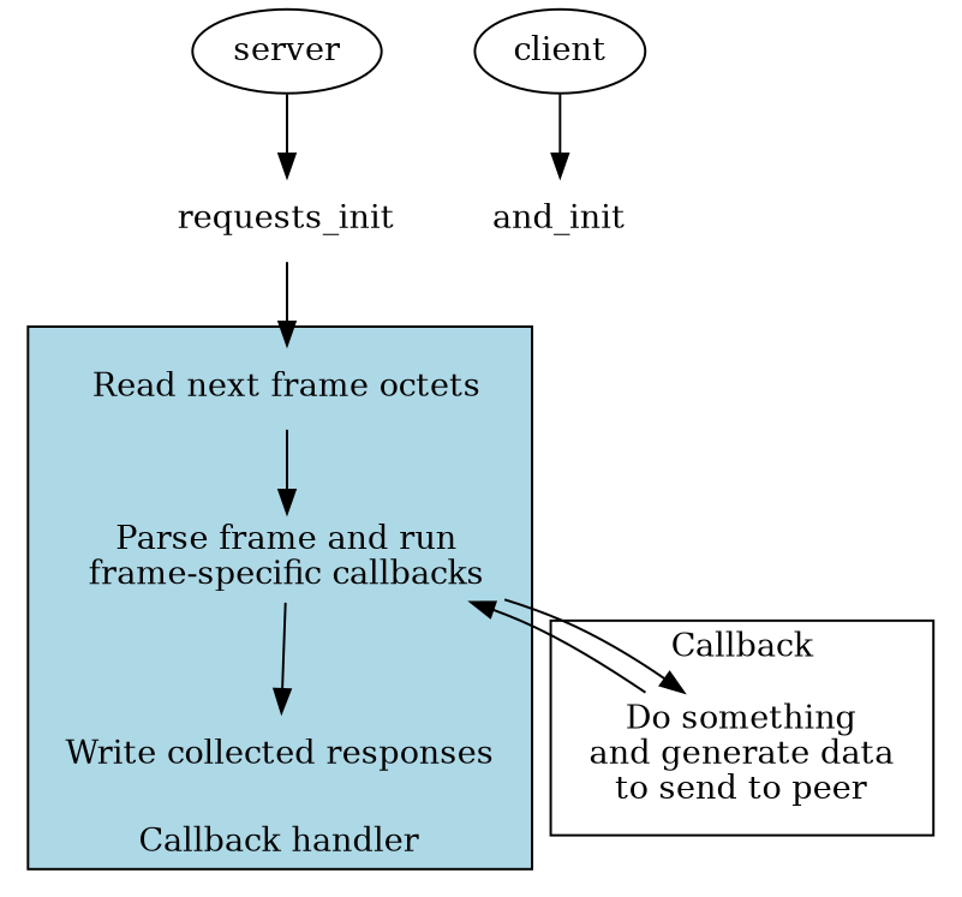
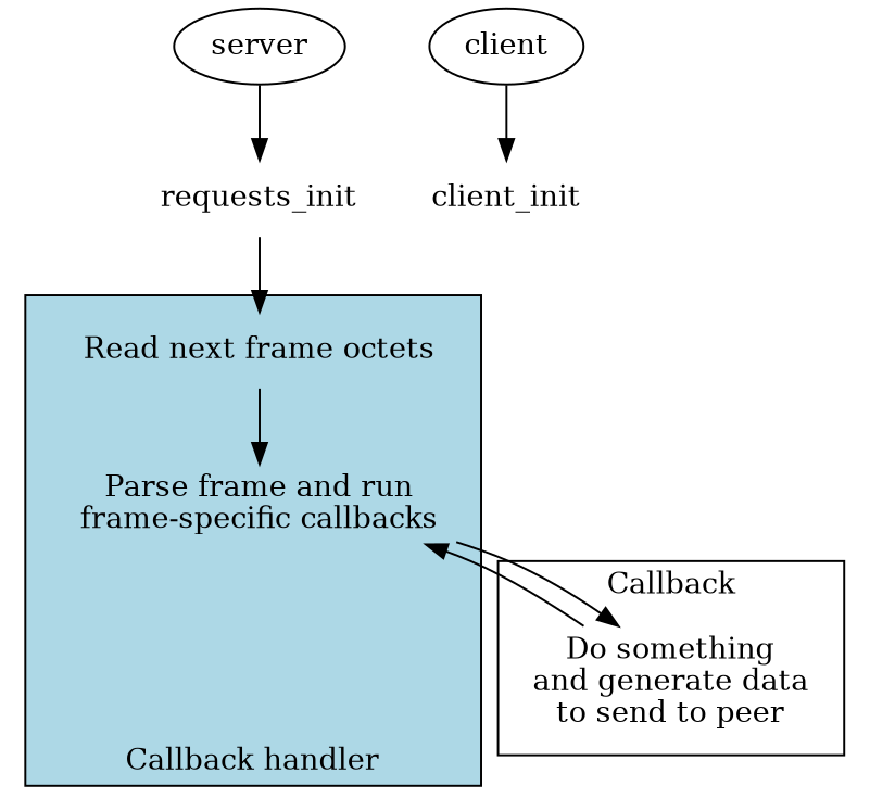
  digraph {
    node [shape=none]
    n1 [label="Read next frame octets"]
    n2 [label="Parse frame and run\nframe-specific callbacks"]
-   n3 [label="Write collected responses"]
    n4 [label="Do something\nand generate data\nto send to peer"]
    client [shape=""]
-   client_init [label=and_init]
+   client_init
    server [shape=""]
    n8 [label=requests_init]
    subgraph cluster_1 {
      fillcolor=lightblue
      label="Callback handler"
      labelloc=b
      style=filled
      n1
      n2
-     n3
    }
    subgraph cluster_2 {
      label=Callback
      n4
    }
    n1 -> n2
-   n2 -> n3
    n2 -> n4
    n4 -> n2
    client -> client_init
    server -> n8
    n8 -> n1
  }
